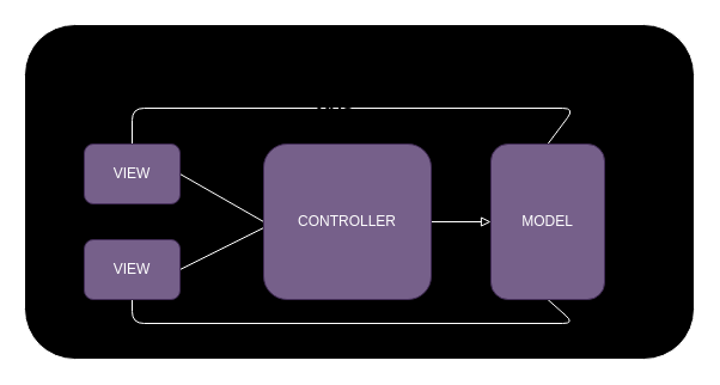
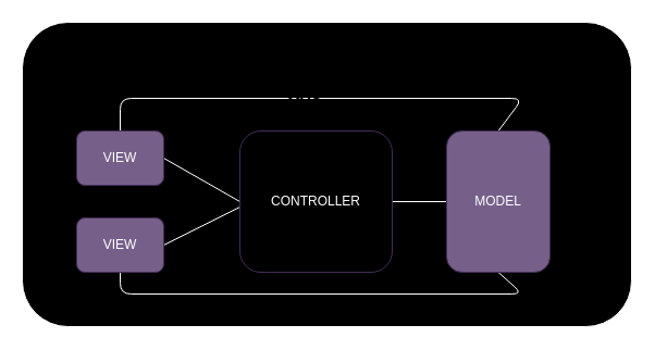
  <mxCell id="0" />
  <mxCell id="1" parent="0" />
  <mxCell id="2" value="" style="rounded=1;whiteSpace=wrap;html=1;strokeColor=#FFFFFF;fillColor=#000000;" parent="1" vertex="1"><mxGeometry x="20" y="20" width="560" height="280" as="geometry" /></mxCell>
  <mxCell id="3" style="edgeStyle=none;html=1;exitX=1;exitY=0.5;exitDx=0;exitDy=0;entryX=0;entryY=0.5;entryDx=0;entryDy=0;endArrow=none;endFill=0;strokeColor=#FFFFFF;" parent="1" source="5" target="10" edge="1"><mxGeometry relative="1" as="geometry" /></mxCell>
  <mxCell id="4" style="edgeStyle=none;html=1;exitX=0.5;exitY=0;exitDx=0;exitDy=0;entryX=0.5;entryY=0;entryDx=0;entryDy=0;endArrow=none;endFill=0;strokeColor=#FFFFFF;" parent="1" source="5" target="11" edge="1"><mxGeometry relative="1" as="geometry"><Array as="points"><mxPoint x="110" y="90" /><mxPoint x="480" y="90" /></Array></mxGeometry></mxCell>
  <mxCell id="5" value="VIEW" style="rounded=1;whiteSpace=wrap;html=1;strokeColor=#432D57;fillColor=#76608a;fontColor=#ffffff;" parent="1" vertex="1"><mxGeometry x="70" y="120" width="80" height="50" as="geometry" /></mxCell>
  <mxCell id="6" style="edgeStyle=none;html=1;exitX=1;exitY=0.5;exitDx=0;exitDy=0;endArrow=none;endFill=0;strokeColor=#FFFFFF;" parent="1" source="8" edge="1"><mxGeometry relative="1" as="geometry"><mxPoint x="220" y="190" as="targetPoint" /></mxGeometry></mxCell>
  <mxCell id="7" style="edgeStyle=none;html=1;exitX=0.5;exitY=1;exitDx=0;exitDy=0;entryX=0.5;entryY=1;entryDx=0;entryDy=0;endArrow=none;endFill=0;strokeColor=#FFFFFF;" parent="1" source="8" target="11" edge="1"><mxGeometry relative="1" as="geometry"><Array as="points"><mxPoint x="110" y="270" /><mxPoint x="480" y="270" /></Array></mxGeometry></mxCell>
  <mxCell id="8" value="VIEW" style="rounded=1;whiteSpace=wrap;html=1;strokeColor=#432D57;fillColor=#76608a;fontColor=#ffffff;" parent="1" vertex="1"><mxGeometry x="70" y="200" width="80" height="50" as="geometry" /></mxCell>
- <mxCell id="9" style="edgeStyle=none;html=1;exitX=1;exitY=0.5;exitDx=0;exitDy=0;entryX=0;entryY=0.5;entryDx=0;entryDy=0;endArrow=block;endFill=0;strokeColor=#FFFFFF;" parent="1" source="10" target="11" edge="1"><mxGeometry relative="1" as="geometry" /></mxCell>
- <mxCell id="10" value="CONTROLLER" style="rounded=1;whiteSpace=wrap;html=1;strokeColor=#432D57;fillColor=#76608a;fontColor=#ffffff;" parent="1" vertex="1"><mxGeometry x="220" y="120" width="140" height="130" as="geometry" /></mxCell>
+ <mxCell id="9" style="edgeStyle=none;html=1;exitX=1;exitY=0.5;exitDx=0;exitDy=0;entryX=0;entryY=0.5;entryDx=0;entryDy=0;endArrow=none;endFill=0;strokeColor=#FFFFFF;" parent="1" source="10" target="11" edge="1"><mxGeometry relative="1" as="geometry" /></mxCell>
+ <mxCell id="10" value="CONTROLLER" style="rounded=1;whiteSpace=wrap;html=1;strokeColor=#432D57;fillColor=#000000;fontColor=#ffffff;" parent="1" vertex="1"><mxGeometry x="220" y="120" width="140" height="130" as="geometry" /></mxCell>
  <mxCell id="11" value="MODEL" style="rounded=1;whiteSpace=wrap;html=1;strokeColor=#432D57;fillColor=#76608a;fontColor=#ffffff;" parent="1" vertex="1"><mxGeometry x="410" y="120" width="95" height="130" as="geometry" /></mxCell>
  <mxCell id="12" value="&lt;font style=&quot;font-size: 14px&quot;&gt;&lt;b&gt;MVC&lt;/b&gt;&lt;/font&gt;" style="text;html=1;strokeColor=none;fillColor=none;align=center;verticalAlign=middle;whiteSpace=wrap;rounded=0;" parent="1" vertex="1"><mxGeometry x="250" y="80" width="60" height="30" as="geometry" /></mxCell>
